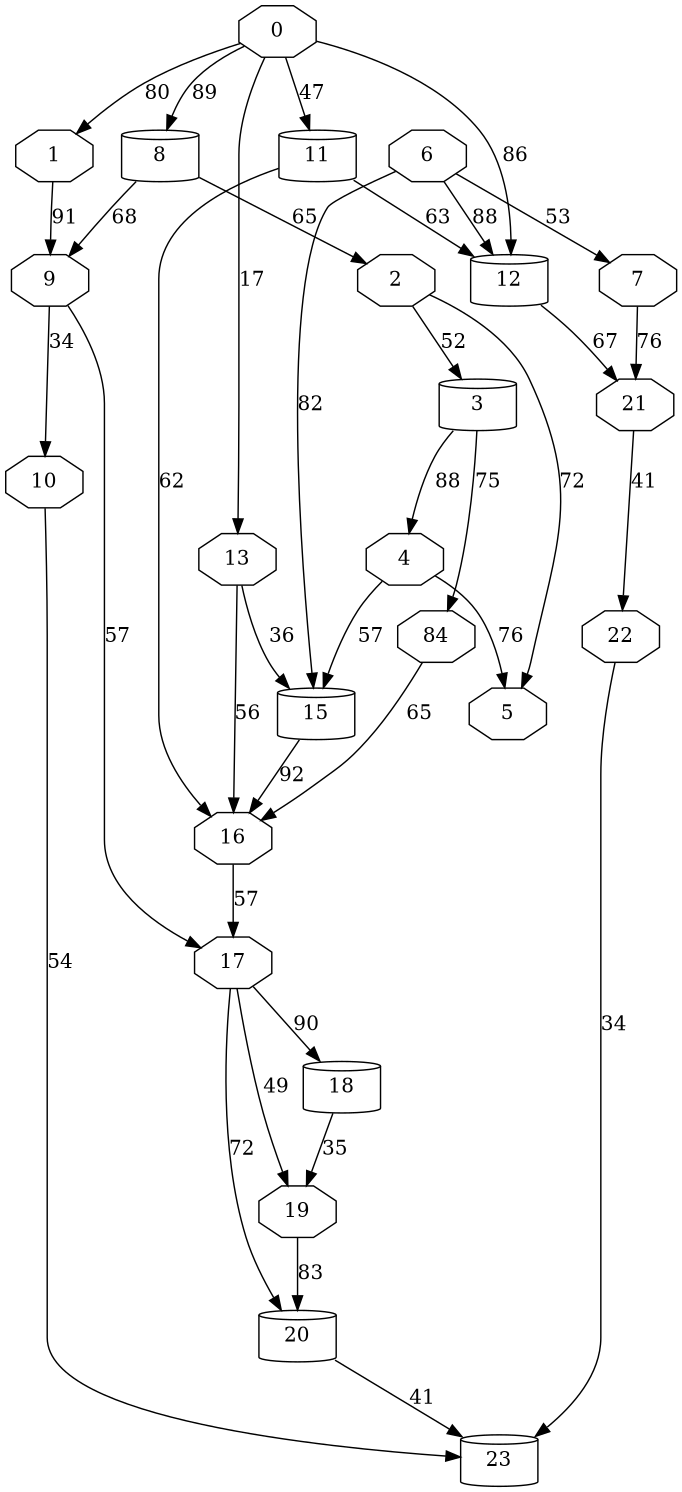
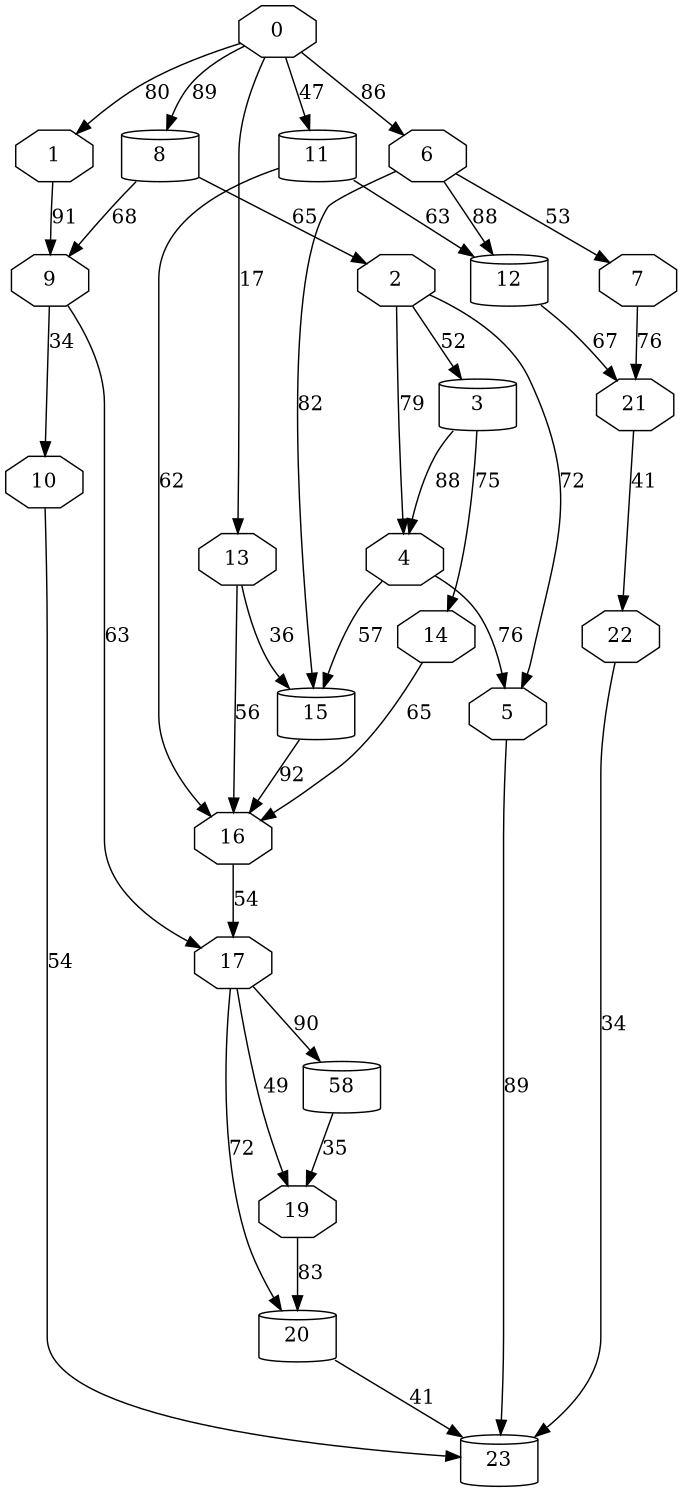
  digraph {
    node [shape=octagon]
    0
    1
    6
    8 [shape=cylinder]
    11 [shape=cylinder]
    13
    9
    3 [shape=cylinder]
    2
    4
    5
    15 [shape=cylinder]
    7
    12 [shape=cylinder]
    16
    10
    17
-   14 [label=84]
+   14
    23 [shape=cylinder]
    21
-   18 [shape=cylinder]
+   18 [shape=cylinder label=58]
    19
    20 [shape=cylinder]
    22
    0 -> 1 [label=80]
-   0 -> 12 [label=86]
+   0 -> 6 [label=86]
    0 -> 8 [label=89]
    0 -> 11 [label=47]
    0 -> 13 [label=17]
    1 -> 9 [label=91]
    6 -> 15 [label=82]
    6 -> 7 [label=53]
    6 -> 12 [label=88]
    8 -> 9 [label=68]
    8 -> 2 [label=65]
    11 -> 12 [label=63]
    11 -> 16 [label=62]
    13 -> 15 [label=36]
    13 -> 16 [label=56]
    9 -> 10 [label=34]
-   9 -> 17 [label=57]
+   9 -> 17 [label=63]
    3 -> 4 [label=88]
    3 -> 14 [label=75]
    2 -> 3 [label=52]
+   2 -> 4 [label=79]
    2 -> 5 [label=72]
    4 -> 5 [label=76]
    4 -> 15 [label=57]
+   5 -> 23 [label=89]
    15 -> 16 [label=92]
    7 -> 21 [label=76]
    12 -> 21 [label=67]
-   16 -> 17 [label=57]
+   16 -> 17 [label=54]
    10 -> 23 [label=54]
    17 -> 18 [label=90]
    17 -> 19 [label=49]
    17 -> 20 [label=72]
    14 -> 16 [label=65]
    21 -> 22 [label=41]
    18 -> 19 [label=35]
    19 -> 20 [label=83]
    20 -> 23 [label=41]
    22 -> 23 [label=34]
  }
